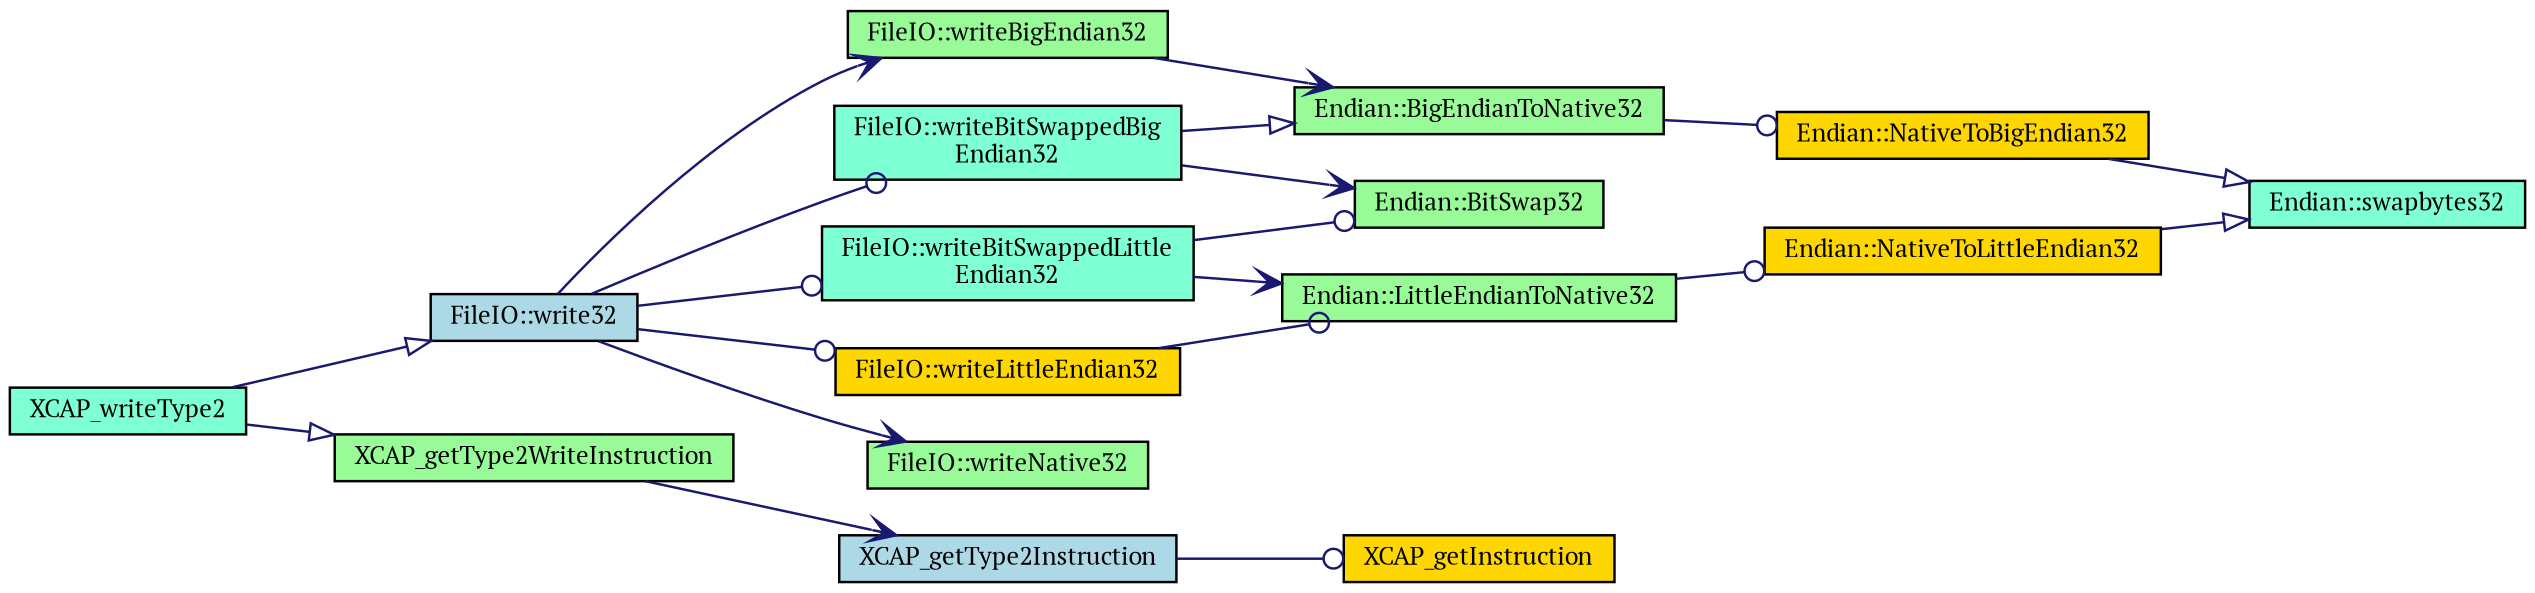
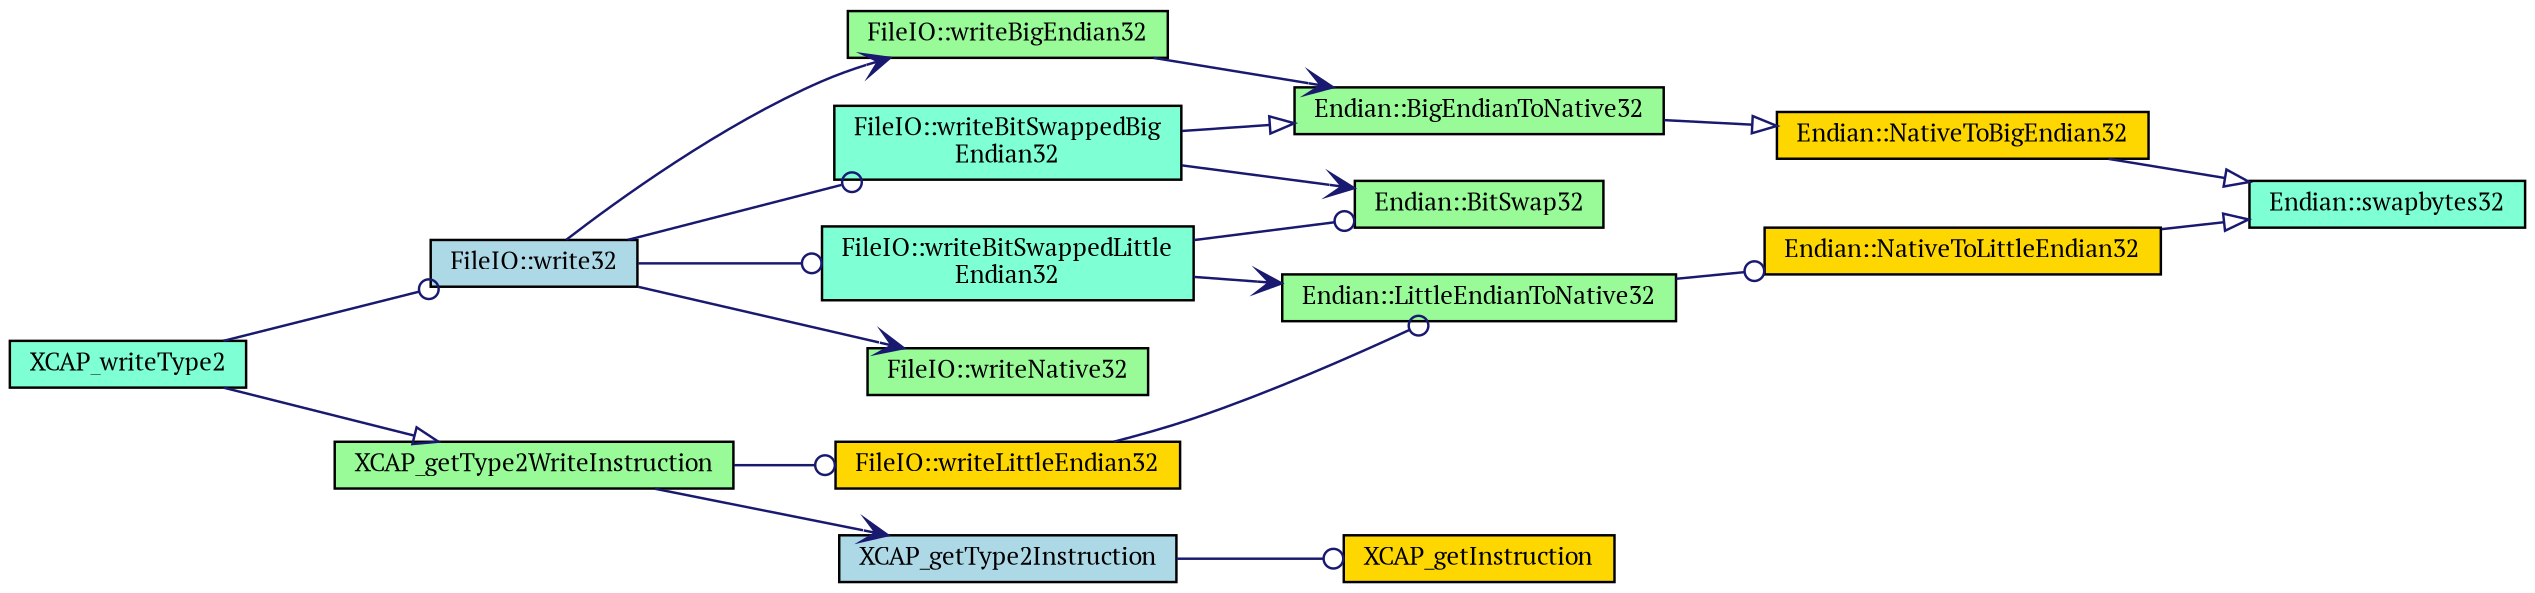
  digraph {
    fontname="PT Serif"
    rankdir=LR
    node [color=black fillcolor=palegreen fontname="PT Serif" fontsize=10 shape=record style=filled]
    edge [arrowhead=odot color=midnightblue fontname="PT Serif" fontsize=10 labelfontname=Helvetica labelfontsize=10 style=solid]
    n1 [fillcolor=aquamarine fontcolor=black height=0.2 label=XCAP_writeType2 width=0.4]
    n2 [fillcolor=lightblue height=0.2 label="FileIO::write32" width=0.4]
    n3 [height=0.2 label=XCAP_getType2WriteInstruction width=0.4]
    n4 [height=0.2 label="FileIO::writeBigEndian32" width=0.4]
    n5 [fillcolor=aquamarine height=0.2 label="FileIO::writeBitSwappedBig\lEndian32" width=0.4]
    n6 [fillcolor=aquamarine height=0.2 label="FileIO::writeBitSwappedLittle\lEndian32" width=0.4]
    n7 [fillcolor=gold height=0.2 label="FileIO::writeLittleEndian32" width=0.4]
    n8 [height=0.2 label="FileIO::writeNative32" width=0.4]
    n9 [fillcolor=lightblue height=0.2 label=XCAP_getType2Instruction width=0.4]
    n10 [height=0.2 label="Endian::BigEndianToNative32" width=0.4]
    n11 [height=0.2 label="Endian::BitSwap32" width=0.4]
    n12 [height=0.2 label="Endian::LittleEndianToNative32" width=0.4]
    n13 [fillcolor=gold height=0.2 label="Endian::NativeToBigEndian32" width=0.4]
    n14 [fillcolor=aquamarine height=0.2 label="Endian::swapbytes32" width=0.4]
    n15 [fillcolor=gold height=0.2 label="Endian::NativeToLittleEndian32" width=0.4]
    n16 [fillcolor=gold height=0.2 label=XCAP_getInstruction width=0.4]
-   n1 -> n2 [arrowhead=onormal]
+   n1 -> n2
    n1 -> n3 [arrowhead=onormal]
    n2 -> n4 [arrowhead=vee]
    n2 -> n5
    n2 -> n6
-   n2 -> n7
+   n3 -> n7
    n2 -> n8 [arrowhead=vee]
    n3 -> n9 [arrowhead=vee]
    n4 -> n10 [arrowhead=vee]
    n5 -> n10 [arrowhead=onormal]
    n5 -> n11 [arrowhead=vee]
    n6 -> n11
    n6 -> n12 [arrowhead=vee]
    n7 -> n12
    n9 -> n16
-   n10 -> n13
+   n10 -> n13 [arrowhead=onormal]
    n12 -> n15
    n13 -> n14 [arrowhead=onormal]
    n15 -> n14 [arrowhead=onormal]
  }
